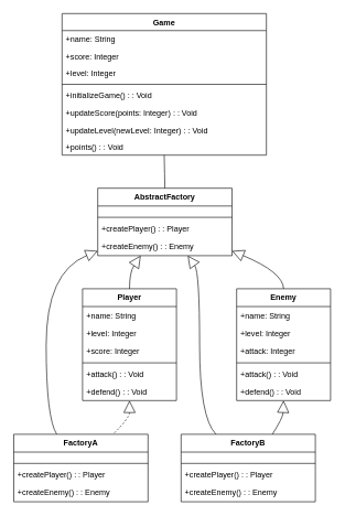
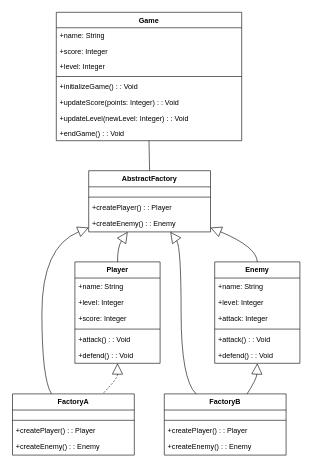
  <mxCell id="0" />
  <mxCell id="1" parent="0" />
  <mxCell id="2" value="Game" style="swimlane;fontStyle=1;align=center;verticalAlign=top;childLayout=stackLayout;horizontal=1;startSize=25.775;horizontalStack=0;resizeParent=1;resizeParentMax=0;resizeLast=0;collapsible=0;marginBottom=0;" vertex="1" parent="1"><mxGeometry x="93" y="20" width="309" height="214" as="geometry" /></mxCell>
  <mxCell id="3" value="+name: String" style="text;strokeColor=none;fillColor=none;align=left;verticalAlign=top;spacingLeft=4;spacingRight=4;overflow=hidden;rotatable=0;points=[[0,0.5],[1,0.5]];portConstraint=eastwest;" vertex="1" parent="2"><mxGeometry y="26" width="309" height="26" as="geometry" /></mxCell>
  <mxCell id="4" value="+score: Integer" style="text;strokeColor=none;fillColor=none;align=left;verticalAlign=top;spacingLeft=4;spacingRight=4;overflow=hidden;rotatable=0;points=[[0,0.5],[1,0.5]];portConstraint=eastwest;" vertex="1" parent="2"><mxGeometry y="52" width="309" height="26" as="geometry" /></mxCell>
  <mxCell id="5" value="+level: Integer" style="text;strokeColor=none;fillColor=none;align=left;verticalAlign=top;spacingLeft=4;spacingRight=4;overflow=hidden;rotatable=0;points=[[0,0.5],[1,0.5]];portConstraint=eastwest;" vertex="1" parent="2"><mxGeometry y="77" width="309" height="26" as="geometry" /></mxCell>
  <mxCell id="6" style="line;strokeWidth=1;fillColor=none;align=left;verticalAlign=middle;spacingTop=-1;spacingLeft=3;spacingRight=3;rotatable=0;labelPosition=right;points=[];portConstraint=eastwest;strokeColor=inherit;" vertex="1" parent="2"><mxGeometry y="103" width="309" height="8" as="geometry" /></mxCell>
  <mxCell id="7" value="+initializeGame() : : Void" style="text;strokeColor=none;fillColor=none;align=left;verticalAlign=top;spacingLeft=4;spacingRight=4;overflow=hidden;rotatable=0;points=[[0,0.5],[1,0.5]];portConstraint=eastwest;" vertex="1" parent="2"><mxGeometry y="111" width="309" height="26" as="geometry" /></mxCell>
  <mxCell id="8" value="+updateScore(points: Integer) : : Void" style="text;strokeColor=none;fillColor=none;align=left;verticalAlign=top;spacingLeft=4;spacingRight=4;overflow=hidden;rotatable=0;points=[[0,0.5],[1,0.5]];portConstraint=eastwest;" vertex="1" parent="2"><mxGeometry y="137" width="309" height="26" as="geometry" /></mxCell>
  <mxCell id="9" value="+updateLevel(newLevel: Integer) : : Void" style="text;strokeColor=none;fillColor=none;align=left;verticalAlign=top;spacingLeft=4;spacingRight=4;overflow=hidden;rotatable=0;points=[[0,0.5],[1,0.5]];portConstraint=eastwest;" vertex="1" parent="2"><mxGeometry y="163" width="309" height="26" as="geometry" /></mxCell>
- <mxCell id="10" value="+points() : : Void" style="text;strokeColor=none;fillColor=none;align=left;verticalAlign=top;spacingLeft=4;spacingRight=4;overflow=hidden;rotatable=0;points=[[0,0.5],[1,0.5]];portConstraint=eastwest;" vertex="1" parent="2"><mxGeometry y="188" width="309" height="26" as="geometry" /></mxCell>
+ <mxCell id="10" value="+endGame() : : Void" style="text;strokeColor=none;fillColor=none;align=left;verticalAlign=top;spacingLeft=4;spacingRight=4;overflow=hidden;rotatable=0;points=[[0,0.5],[1,0.5]];portConstraint=eastwest;" vertex="1" parent="2"><mxGeometry y="188" width="309" height="26" as="geometry" /></mxCell>
  <mxCell id="11" value="AbstractFactory" style="swimlane;fontStyle=1;align=center;verticalAlign=top;childLayout=stackLayout;horizontal=1;startSize=26.914;horizontalStack=0;resizeParent=1;resizeParentMax=0;resizeLast=0;collapsible=0;marginBottom=0;" vertex="1" parent="1"><mxGeometry x="147" y="284" width="203" height="102" as="geometry" /></mxCell>
  <mxCell id="12" style="line;strokeWidth=1;fillColor=none;align=left;verticalAlign=middle;spacingTop=-1;spacingLeft=3;spacingRight=3;rotatable=0;labelPosition=right;points=[];portConstraint=eastwest;strokeColor=inherit;" vertex="1" parent="11"><mxGeometry y="40" width="203" height="8" as="geometry" /></mxCell>
  <mxCell id="13" value="+createPlayer() : : Player" style="text;strokeColor=none;fillColor=none;align=left;verticalAlign=top;spacingLeft=4;spacingRight=4;overflow=hidden;rotatable=0;points=[[0,0.5],[1,0.5]];portConstraint=eastwest;" vertex="1" parent="11"><mxGeometry y="48" width="203" height="27" as="geometry" /></mxCell>
  <mxCell id="14" value="+createEnemy() : : Enemy" style="text;strokeColor=none;fillColor=none;align=left;verticalAlign=top;spacingLeft=4;spacingRight=4;overflow=hidden;rotatable=0;points=[[0,0.5],[1,0.5]];portConstraint=eastwest;" vertex="1" parent="11"><mxGeometry y="75" width="203" height="27" as="geometry" /></mxCell>
  <mxCell id="15" value="Player" style="swimlane;fontStyle=1;align=center;verticalAlign=top;childLayout=stackLayout;horizontal=1;startSize=26.9;horizontalStack=0;resizeParent=1;resizeParentMax=0;resizeLast=0;collapsible=0;marginBottom=0;" vertex="1" parent="1"><mxGeometry x="124" y="436" width="142" height="169" as="geometry" /></mxCell>
  <mxCell id="16" value="+name: String" style="text;strokeColor=none;fillColor=none;align=left;verticalAlign=top;spacingLeft=4;spacingRight=4;overflow=hidden;rotatable=0;points=[[0,0.5],[1,0.5]];portConstraint=eastwest;" vertex="1" parent="15"><mxGeometry y="27" width="142" height="27" as="geometry" /></mxCell>
  <mxCell id="17" value="+level: Integer" style="text;strokeColor=none;fillColor=none;align=left;verticalAlign=top;spacingLeft=4;spacingRight=4;overflow=hidden;rotatable=0;points=[[0,0.5],[1,0.5]];portConstraint=eastwest;" vertex="1" parent="15"><mxGeometry y="54" width="142" height="27" as="geometry" /></mxCell>
  <mxCell id="18" value="+score: Integer" style="text;strokeColor=none;fillColor=none;align=left;verticalAlign=top;spacingLeft=4;spacingRight=4;overflow=hidden;rotatable=0;points=[[0,0.5],[1,0.5]];portConstraint=eastwest;" vertex="1" parent="15"><mxGeometry y="81" width="142" height="27" as="geometry" /></mxCell>
  <mxCell id="19" style="line;strokeWidth=1;fillColor=none;align=left;verticalAlign=middle;spacingTop=-1;spacingLeft=3;spacingRight=3;rotatable=0;labelPosition=right;points=[];portConstraint=eastwest;strokeColor=inherit;" vertex="1" parent="15"><mxGeometry y="108" width="142" height="8" as="geometry" /></mxCell>
  <mxCell id="20" value="+attack() : : Void" style="text;strokeColor=none;fillColor=none;align=left;verticalAlign=top;spacingLeft=4;spacingRight=4;overflow=hidden;rotatable=0;points=[[0,0.5],[1,0.5]];portConstraint=eastwest;" vertex="1" parent="15"><mxGeometry y="116" width="142" height="27" as="geometry" /></mxCell>
  <mxCell id="21" value="+defend() : : Void" style="text;strokeColor=none;fillColor=none;align=left;verticalAlign=top;spacingLeft=4;spacingRight=4;overflow=hidden;rotatable=0;points=[[0,0.5],[1,0.5]];portConstraint=eastwest;" vertex="1" parent="15"><mxGeometry y="142" width="142" height="27" as="geometry" /></mxCell>
  <mxCell id="22" value="Enemy" style="swimlane;fontStyle=1;align=center;verticalAlign=top;childLayout=stackLayout;horizontal=1;startSize=26.9;horizontalStack=0;resizeParent=1;resizeParentMax=0;resizeLast=0;collapsible=0;marginBottom=0;" vertex="1" parent="1"><mxGeometry x="357" y="436" width="142" height="169" as="geometry" /></mxCell>
  <mxCell id="23" value="+name: String" style="text;strokeColor=none;fillColor=none;align=left;verticalAlign=top;spacingLeft=4;spacingRight=4;overflow=hidden;rotatable=0;points=[[0,0.5],[1,0.5]];portConstraint=eastwest;" vertex="1" parent="22"><mxGeometry y="27" width="142" height="27" as="geometry" /></mxCell>
  <mxCell id="24" value="+level: Integer" style="text;strokeColor=none;fillColor=none;align=left;verticalAlign=top;spacingLeft=4;spacingRight=4;overflow=hidden;rotatable=0;points=[[0,0.5],[1,0.5]];portConstraint=eastwest;" vertex="1" parent="22"><mxGeometry y="54" width="142" height="27" as="geometry" /></mxCell>
  <mxCell id="25" value="+attack: Integer" style="text;strokeColor=none;fillColor=none;align=left;verticalAlign=top;spacingLeft=4;spacingRight=4;overflow=hidden;rotatable=0;points=[[0,0.5],[1,0.5]];portConstraint=eastwest;" vertex="1" parent="22"><mxGeometry y="81" width="142" height="27" as="geometry" /></mxCell>
  <mxCell id="26" style="line;strokeWidth=1;fillColor=none;align=left;verticalAlign=middle;spacingTop=-1;spacingLeft=3;spacingRight=3;rotatable=0;labelPosition=right;points=[];portConstraint=eastwest;strokeColor=inherit;" vertex="1" parent="22"><mxGeometry y="108" width="142" height="8" as="geometry" /></mxCell>
  <mxCell id="27" value="+attack() : : Void" style="text;strokeColor=none;fillColor=none;align=left;verticalAlign=top;spacingLeft=4;spacingRight=4;overflow=hidden;rotatable=0;points=[[0,0.5],[1,0.5]];portConstraint=eastwest;" vertex="1" parent="22"><mxGeometry y="116" width="142" height="27" as="geometry" /></mxCell>
  <mxCell id="28" value="+defend() : : Void" style="text;strokeColor=none;fillColor=none;align=left;verticalAlign=top;spacingLeft=4;spacingRight=4;overflow=hidden;rotatable=0;points=[[0,0.5],[1,0.5]];portConstraint=eastwest;" vertex="1" parent="22"><mxGeometry y="142" width="142" height="27" as="geometry" /></mxCell>
  <mxCell id="29" value="FactoryA" style="swimlane;fontStyle=1;align=center;verticalAlign=top;childLayout=stackLayout;horizontal=1;startSize=26.914;horizontalStack=0;resizeParent=1;resizeParentMax=0;resizeLast=0;collapsible=0;marginBottom=0;" vertex="1" parent="1"><mxGeometry x="20" y="656" width="203" height="102" as="geometry" /></mxCell>
  <mxCell id="30" style="line;strokeWidth=1;fillColor=none;align=left;verticalAlign=middle;spacingTop=-1;spacingLeft=3;spacingRight=3;rotatable=0;labelPosition=right;points=[];portConstraint=eastwest;strokeColor=inherit;" vertex="1" parent="29"><mxGeometry y="40" width="203" height="8" as="geometry" /></mxCell>
  <mxCell id="31" value="+createPlayer() : : Player" style="text;strokeColor=none;fillColor=none;align=left;verticalAlign=top;spacingLeft=4;spacingRight=4;overflow=hidden;rotatable=0;points=[[0,0.5],[1,0.5]];portConstraint=eastwest;" vertex="1" parent="29"><mxGeometry y="48" width="203" height="27" as="geometry" /></mxCell>
  <mxCell id="32" value="+createEnemy() : : Enemy" style="text;strokeColor=none;fillColor=none;align=left;verticalAlign=top;spacingLeft=4;spacingRight=4;overflow=hidden;rotatable=0;points=[[0,0.5],[1,0.5]];portConstraint=eastwest;" vertex="1" parent="29"><mxGeometry y="75" width="203" height="27" as="geometry" /></mxCell>
  <mxCell id="33" value="FactoryB" style="swimlane;fontStyle=1;align=center;verticalAlign=top;childLayout=stackLayout;horizontal=1;startSize=26.914;horizontalStack=0;resizeParent=1;resizeParentMax=0;resizeLast=0;collapsible=0;marginBottom=0;" vertex="1" parent="1"><mxGeometry x="273" y="656" width="203" height="102" as="geometry" /></mxCell>
  <mxCell id="34" style="line;strokeWidth=1;fillColor=none;align=left;verticalAlign=middle;spacingTop=-1;spacingLeft=3;spacingRight=3;rotatable=0;labelPosition=right;points=[];portConstraint=eastwest;strokeColor=inherit;" vertex="1" parent="33"><mxGeometry y="40" width="203" height="8" as="geometry" /></mxCell>
  <mxCell id="35" value="+createPlayer() : : Player" style="text;strokeColor=none;fillColor=none;align=left;verticalAlign=top;spacingLeft=4;spacingRight=4;overflow=hidden;rotatable=0;points=[[0,0.5],[1,0.5]];portConstraint=eastwest;" vertex="1" parent="33"><mxGeometry y="48" width="203" height="27" as="geometry" /></mxCell>
  <mxCell id="36" value="+createEnemy() : : Enemy" style="text;strokeColor=none;fillColor=none;align=left;verticalAlign=top;spacingLeft=4;spacingRight=4;overflow=hidden;rotatable=0;points=[[0,0.5],[1,0.5]];portConstraint=eastwest;" vertex="1" parent="33"><mxGeometry y="75" width="203" height="27" as="geometry" /></mxCell>
  <mxCell id="37" value="" style="curved=1;startArrow=none;endArrow=none;exitX=0.5;exitY=1;entryX=0.5;entryY=0;" edge="1" parent="1" source="2" target="11"><mxGeometry relative="1" as="geometry"><Array as="points" /></mxGeometry></mxCell>
  <mxCell id="38" value="" style="curved=1;startArrow=block;startSize=16;startFill=0;endArrow=none;exitX=0;exitY=0.93;entryX=0.32;entryY=0;" edge="1" parent="1" source="11" target="29"><mxGeometry relative="1" as="geometry"><Array as="points"><mxPoint x="69" y="411" /><mxPoint x="69" y="631" /></Array></mxGeometry></mxCell>
  <mxCell id="39" value="" style="curved=1;startArrow=block;startSize=16;startFill=0;endArrow=none;exitX=0.67;exitY=1;entryX=0.26;entryY=0;" edge="1" parent="1" source="11" target="33"><mxGeometry relative="1" as="geometry"><Array as="points"><mxPoint x="301" y="411" /><mxPoint x="301" y="631" /></Array></mxGeometry></mxCell>
  <mxCell id="40" value="" style="curved=1;startArrow=block;startSize=16;startFill=0;endArrow=none;exitX=0.32;exitY=1;entryX=0.5;entryY=0;" edge="1" parent="1" source="11" target="15"><mxGeometry relative="1" as="geometry"><Array as="points"><mxPoint x="195" y="411" /></Array></mxGeometry></mxCell>
  <mxCell id="41" value="" style="curved=1;startArrow=block;startSize=16;startFill=0;endArrow=none;exitX=1;exitY=0.93;entryX=0.5;entryY=0;" edge="1" parent="1" source="11" target="22"><mxGeometry relative="1" as="geometry"><Array as="points"><mxPoint x="427" y="411" /></Array></mxGeometry></mxCell>
  <mxCell id="42" value="" style="curved=1;dashed=1;startArrow=block;startSize=16;startFill=0;endArrow=none;exitX=0.5;exitY=1;entryX=0.74;entryY=0;" edge="1" parent="1" source="15" target="29"><mxGeometry relative="1" as="geometry"><Array as="points"><mxPoint x="195" y="631" /></Array></mxGeometry></mxCell>
  <mxCell id="43" value="" style="curved=1;dashed=0;startArrow=block;startSize=16;startFill=0;endArrow=none;exitX=0.5;exitY=1;entryX=0.68;entryY=0;" edge="1" parent="1" source="22" target="33"><mxGeometry relative="1" as="geometry"><Array as="points"><mxPoint x="427" y="631" /></Array></mxGeometry></mxCell>
